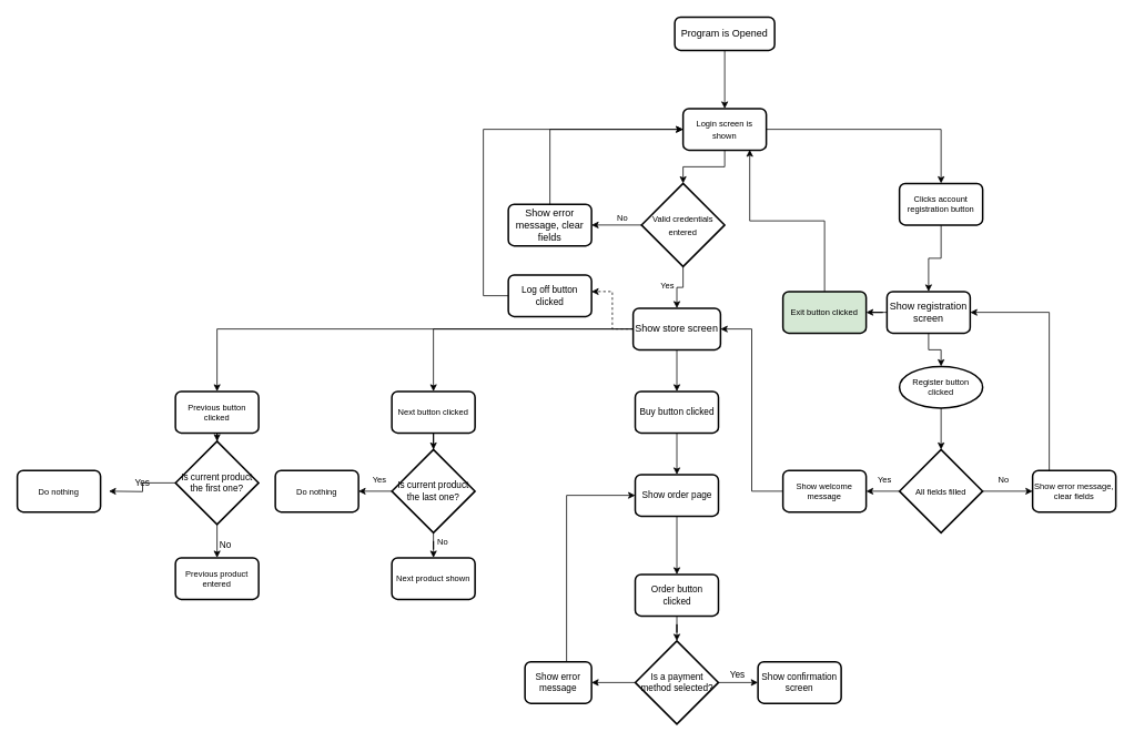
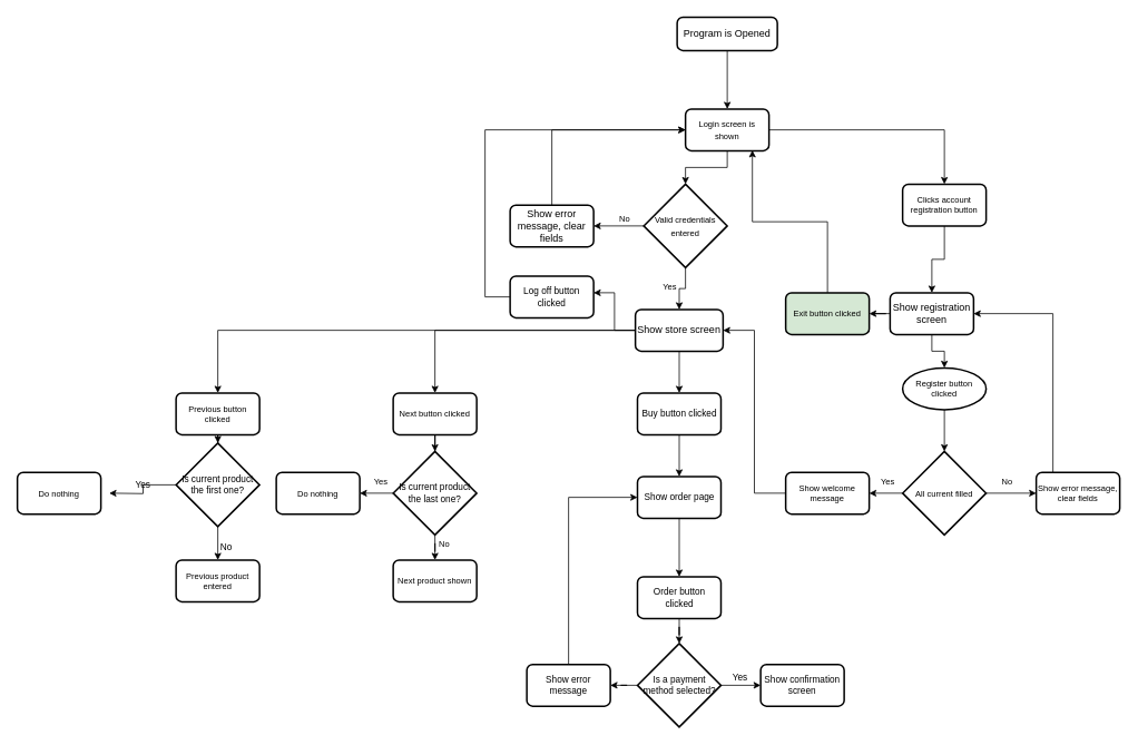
  <mxCell id="0" />
  <mxCell id="1" parent="0" />
  <mxCell id="2" style="edgeStyle=orthogonalEdgeStyle;rounded=0;orthogonalLoop=1;jettySize=auto;html=1;" parent="1" source="3" target="6" edge="1"><mxGeometry relative="1" as="geometry" /></mxCell>
  <mxCell id="3" value="Program is Opened" style="rounded=1;whiteSpace=wrap;html=1;absoluteArcSize=1;arcSize=14;strokeWidth=2;" parent="1" vertex="1"><mxGeometry x="810" y="20" width="120" height="40" as="geometry" /></mxCell>
  <mxCell id="4" style="edgeStyle=orthogonalEdgeStyle;rounded=0;orthogonalLoop=1;jettySize=auto;html=1;" parent="1" source="6" target="21" edge="1"><mxGeometry relative="1" as="geometry" /></mxCell>
  <mxCell id="5" style="edgeStyle=orthogonalEdgeStyle;rounded=0;orthogonalLoop=1;jettySize=auto;html=1;entryX=0.5;entryY=0;entryDx=0;entryDy=0;" parent="1" source="6" target="36" edge="1"><mxGeometry relative="1" as="geometry"><mxPoint x="1130" y="200" as="targetPoint" /></mxGeometry></mxCell>
  <mxCell id="6" value="&lt;font style=&quot;font-size: 10px;&quot;&gt;Login screen is shown&lt;/font&gt;" style="rounded=1;whiteSpace=wrap;html=1;absoluteArcSize=1;arcSize=14;strokeWidth=2;" parent="1" vertex="1"><mxGeometry x="820" y="130" width="100" height="50" as="geometry" /></mxCell>
  <mxCell id="7" style="edgeStyle=orthogonalEdgeStyle;rounded=0;orthogonalLoop=1;jettySize=auto;html=1;entryX=0;entryY=0.5;entryDx=0;entryDy=0;fontSize=10;" parent="1" source="8" target="6" edge="1"><mxGeometry relative="1" as="geometry"><Array as="points"><mxPoint x="660" y="155" /></Array></mxGeometry></mxCell>
  <mxCell id="8" value="Show error message, clear fields" style="rounded=1;whiteSpace=wrap;html=1;absoluteArcSize=1;arcSize=14;strokeWidth=2;" parent="1" vertex="1"><mxGeometry x="610" y="245" width="100" height="50" as="geometry" /></mxCell>
  <mxCell id="9" style="edgeStyle=orthogonalEdgeStyle;rounded=0;orthogonalLoop=1;jettySize=auto;html=1;fontSize=10;" parent="1" source="11" target="32" edge="1"><mxGeometry relative="1" as="geometry"><mxPoint x="1130" y="430" as="targetPoint" /></mxGeometry></mxCell>
  <mxCell id="10" style="edgeStyle=orthogonalEdgeStyle;rounded=0;orthogonalLoop=1;jettySize=auto;html=1;entryX=1;entryY=0.5;entryDx=0;entryDy=0;fontSize=10;" parent="1" source="11" target="34" edge="1"><mxGeometry relative="1" as="geometry" /></mxCell>
  <mxCell id="11" value="Show registration screen" style="rounded=1;whiteSpace=wrap;html=1;absoluteArcSize=1;arcSize=14;strokeWidth=2;" parent="1" vertex="1"><mxGeometry x="1065" y="350" width="100" height="50" as="geometry" /></mxCell>
  <mxCell id="12" style="edgeStyle=orthogonalEdgeStyle;rounded=0;orthogonalLoop=1;jettySize=auto;html=1;entryX=0.5;entryY=0;entryDx=0;entryDy=0;fontSize=11;" parent="1" source="16" target="47" edge="1"><mxGeometry relative="1" as="geometry" /></mxCell>
- <mxCell id="13" style="edgeStyle=orthogonalEdgeStyle;rounded=0;orthogonalLoop=1;jettySize=auto;html=1;entryX=1;entryY=0.4;entryDx=0;entryDy=0;entryPerimeter=0;fontSize=11;dashed=1;" parent="1" source="16" target="56" edge="1"><mxGeometry relative="1" as="geometry" /></mxCell>
+ <mxCell id="13" style="edgeStyle=orthogonalEdgeStyle;rounded=0;orthogonalLoop=1;jettySize=auto;html=1;entryX=1;entryY=0.4;entryDx=0;entryDy=0;entryPerimeter=0;fontSize=11;" parent="1" source="16" target="56" edge="1"><mxGeometry relative="1" as="geometry" /></mxCell>
  <mxCell id="14" style="edgeStyle=orthogonalEdgeStyle;rounded=0;orthogonalLoop=1;jettySize=auto;html=1;fontSize=11;" parent="1" source="16" target="38" edge="1"><mxGeometry relative="1" as="geometry" /></mxCell>
  <mxCell id="15" style="edgeStyle=orthogonalEdgeStyle;rounded=0;orthogonalLoop=1;jettySize=auto;html=1;entryX=0.5;entryY=0;entryDx=0;entryDy=0;fontSize=11;" parent="1" source="16" target="58" edge="1"><mxGeometry relative="1" as="geometry" /></mxCell>
  <mxCell id="16" value="Show store screen" style="rounded=1;whiteSpace=wrap;html=1;absoluteArcSize=1;arcSize=14;strokeWidth=2;" parent="1" vertex="1"><mxGeometry x="760" y="370" width="105" height="50" as="geometry" /></mxCell>
  <mxCell id="17" style="edgeStyle=orthogonalEdgeStyle;rounded=0;orthogonalLoop=1;jettySize=auto;html=1;fontSize=10;" parent="1" source="21" target="16" edge="1"><mxGeometry relative="1" as="geometry" /></mxCell>
  <mxCell id="18" value="Yes" style="edgeLabel;html=1;align=center;verticalAlign=middle;resizable=0;points=[];fontSize=10;" parent="17" vertex="1" connectable="0"><mxGeometry x="-0.257" y="2" relative="1" as="geometry"><mxPoint x="-22" as="offset" /></mxGeometry></mxCell>
  <mxCell id="19" style="edgeStyle=orthogonalEdgeStyle;rounded=0;orthogonalLoop=1;jettySize=auto;html=1;entryX=1;entryY=0.5;entryDx=0;entryDy=0;fontSize=10;" parent="1" source="21" target="8" edge="1"><mxGeometry relative="1" as="geometry" /></mxCell>
  <mxCell id="20" value="No" style="edgeLabel;html=1;align=center;verticalAlign=middle;resizable=0;points=[];fontSize=10;" parent="19" vertex="1" connectable="0"><mxGeometry x="-0.195" relative="1" as="geometry"><mxPoint y="-10" as="offset" /></mxGeometry></mxCell>
  <mxCell id="21" value="&lt;font style=&quot;font-size: 10px;&quot;&gt;Valid credentials entered&lt;/font&gt;" style="strokeWidth=2;html=1;shape=mxgraph.flowchart.decision;whiteSpace=wrap;" parent="1" vertex="1"><mxGeometry x="770" y="220" width="100" height="100" as="geometry" /></mxCell>
  <mxCell id="22" style="edgeStyle=orthogonalEdgeStyle;rounded=0;orthogonalLoop=1;jettySize=auto;html=1;entryX=0;entryY=0.5;entryDx=0;entryDy=0;fontSize=10;exitX=1;exitY=0.5;exitDx=0;exitDy=0;exitPerimeter=0;" parent="1" source="26" target="28" edge="1"><mxGeometry relative="1" as="geometry"><mxPoint x="1200" y="590" as="sourcePoint" /><Array as="points" /></mxGeometry></mxCell>
  <mxCell id="23" value="No" style="edgeLabel;html=1;align=center;verticalAlign=middle;resizable=0;points=[];fontSize=10;" parent="22" vertex="1" connectable="0"><mxGeometry x="0.141" y="2" relative="1" as="geometry"><mxPoint x="-10" y="-13" as="offset" /></mxGeometry></mxCell>
  <mxCell id="24" style="edgeStyle=orthogonalEdgeStyle;rounded=0;orthogonalLoop=1;jettySize=auto;html=1;entryX=1;entryY=0.5;entryDx=0;entryDy=0;fontSize=10;" parent="1" source="26" target="30" edge="1"><mxGeometry relative="1" as="geometry" /></mxCell>
  <mxCell id="25" value="Yes" style="edgeLabel;html=1;align=center;verticalAlign=middle;resizable=0;points=[];fontSize=10;" parent="24" vertex="1" connectable="0"><mxGeometry x="-0.784" relative="1" as="geometry"><mxPoint x="-15" y="-15" as="offset" /></mxGeometry></mxCell>
- <mxCell id="26" value="All fields filled" style="strokeWidth=2;html=1;shape=mxgraph.flowchart.decision;whiteSpace=wrap;fontSize=10;" parent="1" vertex="1"><mxGeometry x="1080" y="540" width="100" height="100" as="geometry" /></mxCell>
+ <mxCell id="26" value="All current filled" style="strokeWidth=2;html=1;shape=mxgraph.flowchart.decision;whiteSpace=wrap;fontSize=10;" parent="1" vertex="1"><mxGeometry x="1080" y="540" width="100" height="100" as="geometry" /></mxCell>
  <mxCell id="27" style="edgeStyle=orthogonalEdgeStyle;rounded=0;orthogonalLoop=1;jettySize=auto;html=1;entryX=1;entryY=0.5;entryDx=0;entryDy=0;fontSize=10;" parent="1" source="28" target="11" edge="1"><mxGeometry relative="1" as="geometry"><Array as="points"><mxPoint x="1260" y="375" /></Array></mxGeometry></mxCell>
  <mxCell id="28" value="Show error message, clear fields" style="rounded=1;whiteSpace=wrap;html=1;absoluteArcSize=1;arcSize=14;strokeWidth=2;fontSize=10;" parent="1" vertex="1"><mxGeometry x="1240" y="565" width="100" height="50" as="geometry" /></mxCell>
  <mxCell id="29" style="edgeStyle=orthogonalEdgeStyle;rounded=0;orthogonalLoop=1;jettySize=auto;html=1;entryX=1;entryY=0.5;entryDx=0;entryDy=0;fontSize=10;" parent="1" source="30" target="16" edge="1"><mxGeometry relative="1" as="geometry" /></mxCell>
  <mxCell id="30" value="Show welcome message" style="rounded=1;whiteSpace=wrap;html=1;absoluteArcSize=1;arcSize=14;strokeWidth=2;fontSize=10;" parent="1" vertex="1"><mxGeometry x="940" y="565" width="100" height="50" as="geometry" /></mxCell>
  <mxCell id="31" style="edgeStyle=orthogonalEdgeStyle;rounded=0;orthogonalLoop=1;jettySize=auto;html=1;entryX=0.5;entryY=0;entryDx=0;entryDy=0;entryPerimeter=0;fontSize=10;" parent="1" source="32" target="26" edge="1"><mxGeometry relative="1" as="geometry" /></mxCell>
  <mxCell id="32" value="Register button clicked" style="ellipse;whiteSpace=wrap;html=1;absoluteArcSize=1;arcSize=14;strokeWidth=2;fontSize=10;" parent="1" vertex="1"><mxGeometry x="1080" y="440" width="100" height="50" as="geometry" /></mxCell>
  <mxCell id="33" style="edgeStyle=orthogonalEdgeStyle;rounded=0;orthogonalLoop=1;jettySize=auto;html=1;entryX=0.801;entryY=0.989;entryDx=0;entryDy=0;entryPerimeter=0;fontSize=10;exitX=0.5;exitY=0;exitDx=0;exitDy=0;" parent="1" source="34" target="6" edge="1"><mxGeometry relative="1" as="geometry" /></mxCell>
  <mxCell id="34" value="Exit button clicked" style="rounded=1;whiteSpace=wrap;html=1;absoluteArcSize=1;arcSize=14;strokeWidth=2;fontSize=10;fillColor=#d5e8d4;" parent="1" vertex="1"><mxGeometry x="940" y="350" width="100" height="50" as="geometry" /></mxCell>
  <mxCell id="35" style="edgeStyle=orthogonalEdgeStyle;rounded=0;orthogonalLoop=1;jettySize=auto;html=1;fontSize=10;" parent="1" source="36" target="11" edge="1"><mxGeometry relative="1" as="geometry" /></mxCell>
  <mxCell id="36" value="Clicks account registration button" style="rounded=1;whiteSpace=wrap;html=1;absoluteArcSize=1;arcSize=14;strokeWidth=2;fontSize=10;" parent="1" vertex="1"><mxGeometry x="1080" y="220" width="100" height="50" as="geometry" /></mxCell>
  <mxCell id="37" style="edgeStyle=orthogonalEdgeStyle;rounded=0;orthogonalLoop=1;jettySize=auto;html=1;entryX=0.5;entryY=0;entryDx=0;entryDy=0;entryPerimeter=0;fontSize=10;" parent="1" source="38" target="44" edge="1"><mxGeometry relative="1" as="geometry" /></mxCell>
  <mxCell id="38" value="Next button clicked" style="rounded=1;whiteSpace=wrap;html=1;absoluteArcSize=1;arcSize=14;strokeWidth=2;fontSize=10;" parent="1" vertex="1"><mxGeometry y="470" width="100" height="50" as="geometry" x="470" /></mxCell>
  <mxCell id="39" value="Next product shown" style="rounded=1;whiteSpace=wrap;html=1;absoluteArcSize=1;arcSize=14;strokeWidth=2;fontSize=10;" parent="1" vertex="1"><mxGeometry y="670" width="100" height="50" as="geometry" x="470" /></mxCell>
  <mxCell id="40" style="edgeStyle=orthogonalEdgeStyle;rounded=0;orthogonalLoop=1;jettySize=auto;html=1;entryX=0.5;entryY=0;entryDx=0;entryDy=0;fontSize=10;" parent="1" source="44" target="39" edge="1"><mxGeometry relative="1" as="geometry" /></mxCell>
  <mxCell id="41" value="No" style="edgeLabel;html=1;align=center;verticalAlign=middle;resizable=0;points=[];fontSize=10;" parent="40" vertex="1" connectable="0"><mxGeometry x="-0.861" relative="1" as="geometry"><mxPoint x="10" y="7" as="offset" /></mxGeometry></mxCell>
  <mxCell id="42" style="edgeStyle=orthogonalEdgeStyle;rounded=0;orthogonalLoop=1;jettySize=auto;html=1;entryX=1;entryY=0.5;entryDx=0;entryDy=0;fontSize=10;" parent="1" source="44" target="45" edge="1"><mxGeometry relative="1" as="geometry" /></mxCell>
  <mxCell id="43" value="Yes" style="edgeLabel;html=1;align=center;verticalAlign=middle;resizable=0;points=[];fontSize=10;" parent="42" vertex="1" connectable="0"><mxGeometry x="-0.207" y="-1" relative="1" as="geometry"><mxPoint y="-14" as="offset" /></mxGeometry></mxCell>
  <mxCell id="44" value="&lt;font style=&quot;font-size: 11px;&quot;&gt;Is current product the last one?&lt;/font&gt;" style="strokeWidth=2;html=1;shape=mxgraph.flowchart.decision;whiteSpace=wrap;fontSize=10;" parent="1" vertex="1"><mxGeometry y="540" width="100" height="100" as="geometry" x="470" /></mxCell>
  <mxCell id="45" value="Do nothing" style="rounded=1;whiteSpace=wrap;html=1;absoluteArcSize=1;arcSize=14;strokeWidth=2;fontSize=10;" parent="1" vertex="1"><mxGeometry x="330" y="565" width="100" height="50" as="geometry" /></mxCell>
  <mxCell id="46" style="edgeStyle=orthogonalEdgeStyle;rounded=0;orthogonalLoop=1;jettySize=auto;html=1;entryX=0.5;entryY=0;entryDx=0;entryDy=0;entryPerimeter=0;fontSize=11;" parent="1" source="47" target="51" edge="1"><mxGeometry relative="1" as="geometry" /></mxCell>
  <mxCell id="47" value="Previous button clicked" style="rounded=1;whiteSpace=wrap;html=1;absoluteArcSize=1;arcSize=14;strokeWidth=2;fontSize=10;" parent="1" vertex="1"><mxGeometry x="210" y="470" width="100" height="50" as="geometry" /></mxCell>
  <mxCell id="48" value="Previous product entered" style="rounded=1;whiteSpace=wrap;html=1;absoluteArcSize=1;arcSize=14;strokeWidth=2;fontSize=10;" parent="1" vertex="1"><mxGeometry x="210" y="670" width="100" height="50" as="geometry" /></mxCell>
  <mxCell id="49" style="edgeStyle=orthogonalEdgeStyle;rounded=0;orthogonalLoop=1;jettySize=auto;html=1;fontSize=11;" parent="1" source="51" edge="1"><mxGeometry relative="1" as="geometry"><mxPoint x="130" y="590" as="targetPoint" /></mxGeometry></mxCell>
  <mxCell id="50" style="edgeStyle=orthogonalEdgeStyle;rounded=0;orthogonalLoop=1;jettySize=auto;html=1;entryX=0.5;entryY=0;entryDx=0;entryDy=0;fontSize=11;" parent="1" source="51" target="48" edge="1"><mxGeometry relative="1" as="geometry" /></mxCell>
  <mxCell id="51" value="&lt;font style=&quot;font-size: 11px;&quot;&gt;Is current product the first one?&lt;/font&gt;" style="strokeWidth=2;html=1;shape=mxgraph.flowchart.decision;whiteSpace=wrap;fontSize=10;" parent="1" vertex="1"><mxGeometry x="210" y="530" width="100" height="100" as="geometry" /></mxCell>
  <mxCell id="52" value="Do nothing" style="rounded=1;whiteSpace=wrap;html=1;absoluteArcSize=1;arcSize=14;strokeWidth=2;fontSize=10;" parent="1" vertex="1"><mxGeometry x="20" y="565" width="100" height="50" as="geometry" /></mxCell>
  <mxCell id="53" value="Yes" style="text;html=1;align=center;verticalAlign=middle;resizable=0;points=[];autosize=1;strokeColor=none;fillColor=none;fontSize=11;" parent="1" vertex="1"><mxGeometry x="150" y="565" width="40" height="30" as="geometry" /></mxCell>
  <mxCell id="54" value="No" style="text;html=1;align=center;verticalAlign=middle;resizable=0;points=[];autosize=1;strokeColor=none;fillColor=none;fontSize=11;" parent="1" vertex="1"><mxGeometry x="250" y="640" width="40" height="30" as="geometry" /></mxCell>
  <mxCell id="55" style="edgeStyle=orthogonalEdgeStyle;rounded=0;orthogonalLoop=1;jettySize=auto;html=1;entryX=0;entryY=0.5;entryDx=0;entryDy=0;fontSize=11;" parent="1" source="56" target="6" edge="1"><mxGeometry relative="1" as="geometry"><Array as="points"><mxPoint x="580" y="355" /><mxPoint x="580" y="155" /></Array></mxGeometry></mxCell>
  <mxCell id="56" value="Log off button clicked" style="rounded=1;whiteSpace=wrap;html=1;absoluteArcSize=1;arcSize=14;strokeWidth=2;fontSize=11;" parent="1" vertex="1"><mxGeometry x="610" y="330" width="100" height="50" as="geometry" /></mxCell>
  <mxCell id="57" style="edgeStyle=orthogonalEdgeStyle;rounded=0;orthogonalLoop=1;jettySize=auto;html=1;entryX=0.5;entryY=0;entryDx=0;entryDy=0;fontSize=11;" parent="1" source="58" target="60" edge="1"><mxGeometry relative="1" as="geometry" /></mxCell>
  <mxCell id="58" value="Buy button clicked" style="rounded=1;whiteSpace=wrap;html=1;absoluteArcSize=1;arcSize=14;strokeWidth=2;fontSize=11;" parent="1" vertex="1"><mxGeometry x="762.5" y="470" width="100" height="50" as="geometry" /></mxCell>
  <mxCell id="59" style="edgeStyle=orthogonalEdgeStyle;rounded=0;orthogonalLoop=1;jettySize=auto;html=1;entryX=0.5;entryY=0;entryDx=0;entryDy=0;fontSize=11;" parent="1" source="60" target="62" edge="1"><mxGeometry relative="1" as="geometry" /></mxCell>
  <mxCell id="60" value="Show order page" style="rounded=1;whiteSpace=wrap;html=1;absoluteArcSize=1;arcSize=14;strokeWidth=2;fontSize=11;" parent="1" vertex="1"><mxGeometry x="762.5" y="570" width="100" height="50" as="geometry" /></mxCell>
  <mxCell id="61" style="edgeStyle=orthogonalEdgeStyle;rounded=0;orthogonalLoop=1;jettySize=auto;html=1;entryX=0.5;entryY=0;entryDx=0;entryDy=0;entryPerimeter=0;fontSize=11;" parent="1" source="62" target="66" edge="1"><mxGeometry relative="1" as="geometry" /></mxCell>
  <mxCell id="62" value="Order button clicked" style="rounded=1;whiteSpace=wrap;html=1;absoluteArcSize=1;arcSize=14;strokeWidth=2;fontSize=11;" parent="1" vertex="1"><mxGeometry x="762.5" y="690" width="100" height="50" as="geometry" /></mxCell>
  <mxCell id="63" style="edgeStyle=orthogonalEdgeStyle;rounded=0;orthogonalLoop=1;jettySize=auto;html=1;entryX=0;entryY=0.5;entryDx=0;entryDy=0;fontSize=11;" parent="1" source="66" target="67" edge="1"><mxGeometry relative="1" as="geometry" /></mxCell>
  <mxCell id="64" value="Yes" style="edgeLabel;html=1;align=center;verticalAlign=middle;resizable=0;points=[];fontSize=11;" parent="63" vertex="1" connectable="0"><mxGeometry x="-0.151" y="1" relative="1" as="geometry"><mxPoint x="2" y="-9" as="offset" /></mxGeometry></mxCell>
  <mxCell id="65" style="edgeStyle=orthogonalEdgeStyle;rounded=0;orthogonalLoop=1;jettySize=auto;html=1;entryX=1;entryY=0.5;entryDx=0;entryDy=0;fontSize=11;" parent="1" source="66" target="69" edge="1"><mxGeometry relative="1" as="geometry" /></mxCell>
  <mxCell id="66" value="Is a payment method selected?" style="strokeWidth=2;html=1;shape=mxgraph.flowchart.decision;whiteSpace=wrap;fontSize=11;" parent="1" vertex="1"><mxGeometry x="762.5" y="770" width="100" height="100" as="geometry" /></mxCell>
  <mxCell id="67" value="Show confirmation screen" style="rounded=1;whiteSpace=wrap;html=1;absoluteArcSize=1;arcSize=14;strokeWidth=2;fontSize=11;" parent="1" vertex="1"><mxGeometry x="910" y="795" width="100" height="50" as="geometry" /></mxCell>
  <mxCell id="68" style="edgeStyle=orthogonalEdgeStyle;rounded=0;orthogonalLoop=1;jettySize=auto;html=1;entryX=0;entryY=0.5;entryDx=0;entryDy=0;fontSize=11;" parent="1" source="69" target="60" edge="1"><mxGeometry relative="1" as="geometry"><Array as="points"><mxPoint x="680" y="595" /></Array></mxGeometry></mxCell>
- <mxCell id="69" value="Show error message" style="rounded=1;whiteSpace=wrap;html=1;absoluteArcSize=1;arcSize=14;strokeWidth=2;fontSize=11;" parent="1" vertex="1"><mxGeometry x="630" y="795" width="80" height="50" as="geometry" /></mxCell>
+ <mxCell id="69" value="Show error message" style="rounded=1;whiteSpace=wrap;html=1;absoluteArcSize=1;arcSize=14;strokeWidth=2;fontSize=11;" parent="1" vertex="1"><mxGeometry x="630" y="795" width="100" height="50" as="geometry" /></mxCell>
